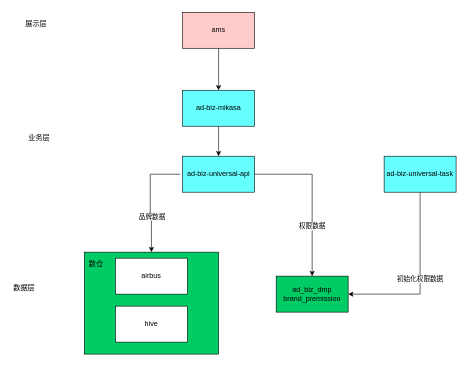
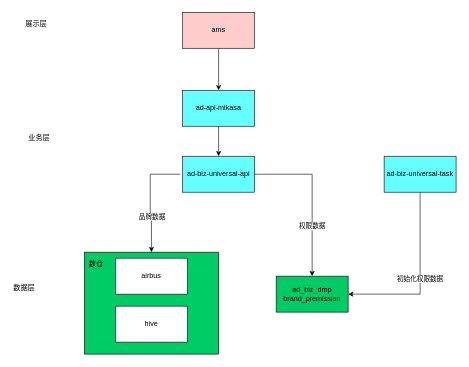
  <mxCell id="0" />
  <mxCell id="1" parent="0" />
  <mxCell id="2" style="edgeStyle=orthogonalEdgeStyle;rounded=0;orthogonalLoop=1;jettySize=auto;html=1;entryX=0.5;entryY=0;entryDx=0;entryDy=0;" edge="1" parent="1" source="3" target="9"><mxGeometry relative="1" as="geometry" /></mxCell>
  <mxCell id="3" value="" style="rounded=0;whiteSpace=wrap;html=1;fillColor=#00CC66;" vertex="1" parent="1"><mxGeometry x="140" y="420" width="224" height="170" as="geometry" /></mxCell>
  <mxCell id="4" value="" style="edgeStyle=orthogonalEdgeStyle;rounded=0;orthogonalLoop=1;jettySize=auto;html=1;" edge="1" parent="1" target="3"><mxGeometry relative="1" as="geometry"><mxPoint x="300" y="290" as="sourcePoint" /><Array as="points"><mxPoint x="250" y="290" /><mxPoint x="250" y="355" /><mxPoint x="252" y="355" /></Array></mxGeometry></mxCell>
  <mxCell id="5" value="品牌数据" style="edgeLabel;html=1;align=center;verticalAlign=middle;resizable=0;points=[];" vertex="1" connectable="0" parent="4"><mxGeometry x="0.34" relative="1" as="geometry"><mxPoint as="offset" /></mxGeometry></mxCell>
  <mxCell id="6" value="" style="edgeStyle=orthogonalEdgeStyle;rounded=0;orthogonalLoop=1;jettySize=auto;html=1;" edge="1" parent="1" source="8" target="13"><mxGeometry relative="1" as="geometry" /></mxCell>
  <mxCell id="7" value="权限数据" style="edgeLabel;html=1;align=center;verticalAlign=middle;resizable=0;points=[];" vertex="1" connectable="0" parent="6"><mxGeometry x="0.369" y="-1" relative="1" as="geometry"><mxPoint as="offset" /></mxGeometry></mxCell>
  <mxCell id="8" value="ad-biz-universal-api" style="rounded=0;whiteSpace=wrap;html=1;fillColor=#66FFFF;" vertex="1" parent="1"><mxGeometry x="304" y="260" width="120" height="60" as="geometry" /></mxCell>
  <mxCell id="9" value="airbus" style="rounded=0;whiteSpace=wrap;html=1;" vertex="1" parent="1"><mxGeometry x="192" y="430" width="120" height="60" as="geometry" /></mxCell>
  <mxCell id="10" value="" style="edgeStyle=orthogonalEdgeStyle;rounded=0;orthogonalLoop=1;jettySize=auto;html=1;" edge="1" parent="1" source="11" target="8"><mxGeometry relative="1" as="geometry" /></mxCell>
- <mxCell id="11" value="ad-biz-mikasa" style="rounded=0;whiteSpace=wrap;html=1;fillColor=#66FFFF;" vertex="1" parent="1"><mxGeometry x="304" y="150" width="120" height="60" as="geometry" /></mxCell>
+ <mxCell id="11" value="ad-api-mikasa" style="rounded=0;whiteSpace=wrap;html=1;fillColor=#66FFFF;" vertex="1" parent="1"><mxGeometry x="304" y="150" width="120" height="60" as="geometry" /></mxCell>
  <mxCell id="12" value="hive" style="rounded=0;whiteSpace=wrap;html=1;" vertex="1" parent="1"><mxGeometry x="192" y="510" width="120" height="60" as="geometry" /></mxCell>
  <mxCell id="13" value="ad_biz_dmp&lt;br&gt;brand_premission" style="rounded=0;whiteSpace=wrap;html=1;fillColor=#00CC66;" vertex="1" parent="1"><mxGeometry x="460" y="460" width="120" height="60" as="geometry" /></mxCell>
  <mxCell id="14" value="初始化权限数据" style="edgeStyle=orthogonalEdgeStyle;rounded=0;orthogonalLoop=1;jettySize=auto;html=1;exitX=0.5;exitY=1;exitDx=0;exitDy=0;entryX=1;entryY=0.5;entryDx=0;entryDy=0;" edge="1" parent="1" source="15" target="13"><mxGeometry relative="1" as="geometry" /></mxCell>
  <mxCell id="15" value="ad-biz-universal-task" style="rounded=0;whiteSpace=wrap;html=1;fillColor=#66FFFF;" vertex="1" parent="1"><mxGeometry x="640" y="260" width="120" height="60" as="geometry" /></mxCell>
  <mxCell id="16" value="数仓" style="text;html=1;strokeColor=none;fillColor=none;align=center;verticalAlign=middle;whiteSpace=wrap;rounded=0;" vertex="1" parent="1"><mxGeometry x="140" y="430" width="40" height="20" as="geometry" /></mxCell>
  <mxCell id="17" value="" style="edgeStyle=orthogonalEdgeStyle;rounded=0;orthogonalLoop=1;jettySize=auto;html=1;" edge="1" parent="1" source="18" target="11"><mxGeometry relative="1" as="geometry" /></mxCell>
  <mxCell id="18" value="ams" style="rounded=0;whiteSpace=wrap;html=1;fillColor=#FFCCCC;" vertex="1" parent="1"><mxGeometry x="304" y="20" width="120" height="60" as="geometry" /></mxCell>
  <mxCell id="19" value="业务层" style="text;html=1;strokeColor=none;fillColor=none;align=center;verticalAlign=middle;whiteSpace=wrap;rounded=0;" vertex="1" parent="1"><mxGeometry x="45" y="220" width="40" height="20" as="geometry" /></mxCell>
  <mxCell id="20" value="展示层" style="text;html=1;strokeColor=none;fillColor=none;align=center;verticalAlign=middle;whiteSpace=wrap;rounded=0;" vertex="1" parent="1"><mxGeometry x="40" width="40" height="20" as="geometry" y="30" /></mxCell>
  <mxCell id="21" value="数据层" style="text;html=1;strokeColor=none;fillColor=none;align=center;verticalAlign=middle;whiteSpace=wrap;rounded=0;" vertex="1" parent="1"><mxGeometry x="20" y="470" width="40" height="20" as="geometry" /></mxCell>
